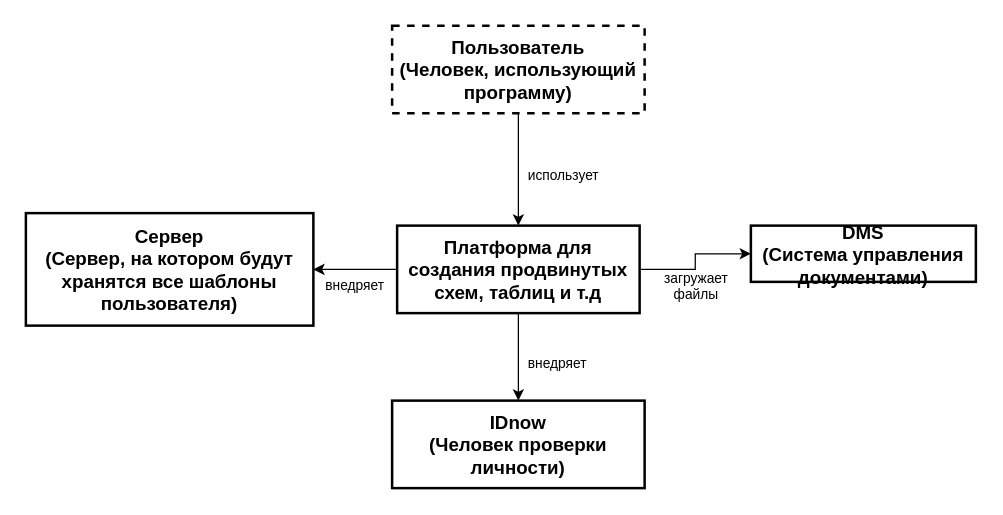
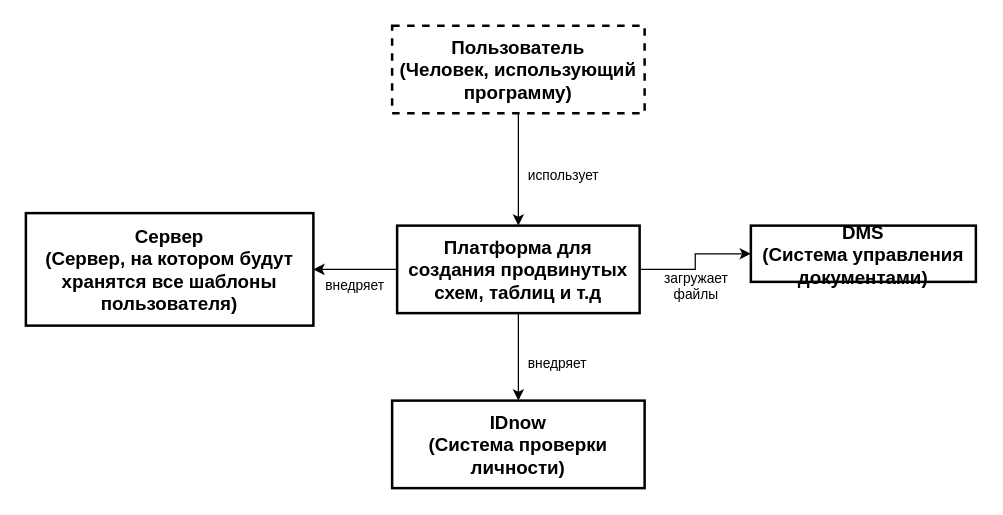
  <mxCell id="0" />
  <mxCell id="1" parent="0" />
  <mxCell id="2" value="загружает&lt;div&gt;файлы&lt;/div&gt;" style="edgeStyle=orthogonalEdgeStyle;rounded=0;orthogonalLoop=1;jettySize=auto;html=1;verticalAlign=top;" edge="1" parent="1" source="5" target="8"><mxGeometry relative="1" as="geometry" /></mxCell>
  <mxCell id="3" value="внедряет" style="edgeStyle=orthogonalEdgeStyle;rounded=0;orthogonalLoop=1;jettySize=auto;html=1;verticalAlign=middle;align=left;" edge="1" parent="1" source="5" target="10"><mxGeometry x="0.143" y="6" relative="1" as="geometry"><Array as="points"><mxPoint x="414" y="260" /><mxPoint x="414" y="260" /></Array><mxPoint as="offset" /></mxGeometry></mxCell>
  <mxCell id="4" value="внедряет" style="edgeStyle=orthogonalEdgeStyle;rounded=0;orthogonalLoop=1;jettySize=auto;html=1;verticalAlign=top;" edge="1" parent="1" source="5" target="9"><mxGeometry relative="1" as="geometry" /></mxCell>
  <mxCell id="5" value="Платформа для создания продвинутых схем, таблиц и т.д" style="whiteSpace=wrap;strokeWidth=2;fontStyle=1;fontSize=15;" parent="1" vertex="1"><mxGeometry x="317" y="180" width="194" height="70" as="geometry" /></mxCell>
  <mxCell id="6" value="использует" style="edgeStyle=orthogonalEdgeStyle;rounded=0;orthogonalLoop=1;jettySize=auto;html=1;align=left;" edge="1" parent="1" source="7" target="5"><mxGeometry x="0.111" y="6" relative="1" as="geometry"><mxPoint as="offset" /></mxGeometry></mxCell>
  <mxCell id="7" value="Пользователь&#10;(Человек, использующий программу)" style="whiteSpace=wrap;strokeWidth=2;fontSize=15;fontStyle=1;dashed=1;" parent="1" vertex="1"><mxGeometry x="313" y="20" width="202" height="70" as="geometry" /></mxCell>
  <mxCell id="8" value="DMS&#10;(Система управления документами)" style="whiteSpace=wrap;strokeWidth=2;fontStyle=1;fontSize=15;" vertex="1" parent="1"><mxGeometry x="600" y="180" width="180" height="45" as="geometry" /></mxCell>
  <mxCell id="9" value="Сервер&#10;(Сервер, на котором будут хранятся все шаблоны пользователя)" style="whiteSpace=wrap;strokeWidth=2;fontStyle=1;fontSize=15;" vertex="1" parent="1"><mxGeometry x="20" y="170" width="230" height="90" as="geometry" /></mxCell>
- <mxCell id="10" value="IDnow&#10;(Человек проверки личности)" style="whiteSpace=wrap;strokeWidth=2;fontStyle=1;fontSize=15;" vertex="1" parent="1"><mxGeometry x="313" y="320" width="202" height="70" as="geometry" /></mxCell>
+ <mxCell id="10" value="IDnow&#10;(Система проверки личности)" style="whiteSpace=wrap;strokeWidth=2;fontStyle=1;fontSize=15;" vertex="1" parent="1"><mxGeometry x="313" y="320" width="202" height="70" as="geometry" /></mxCell>
